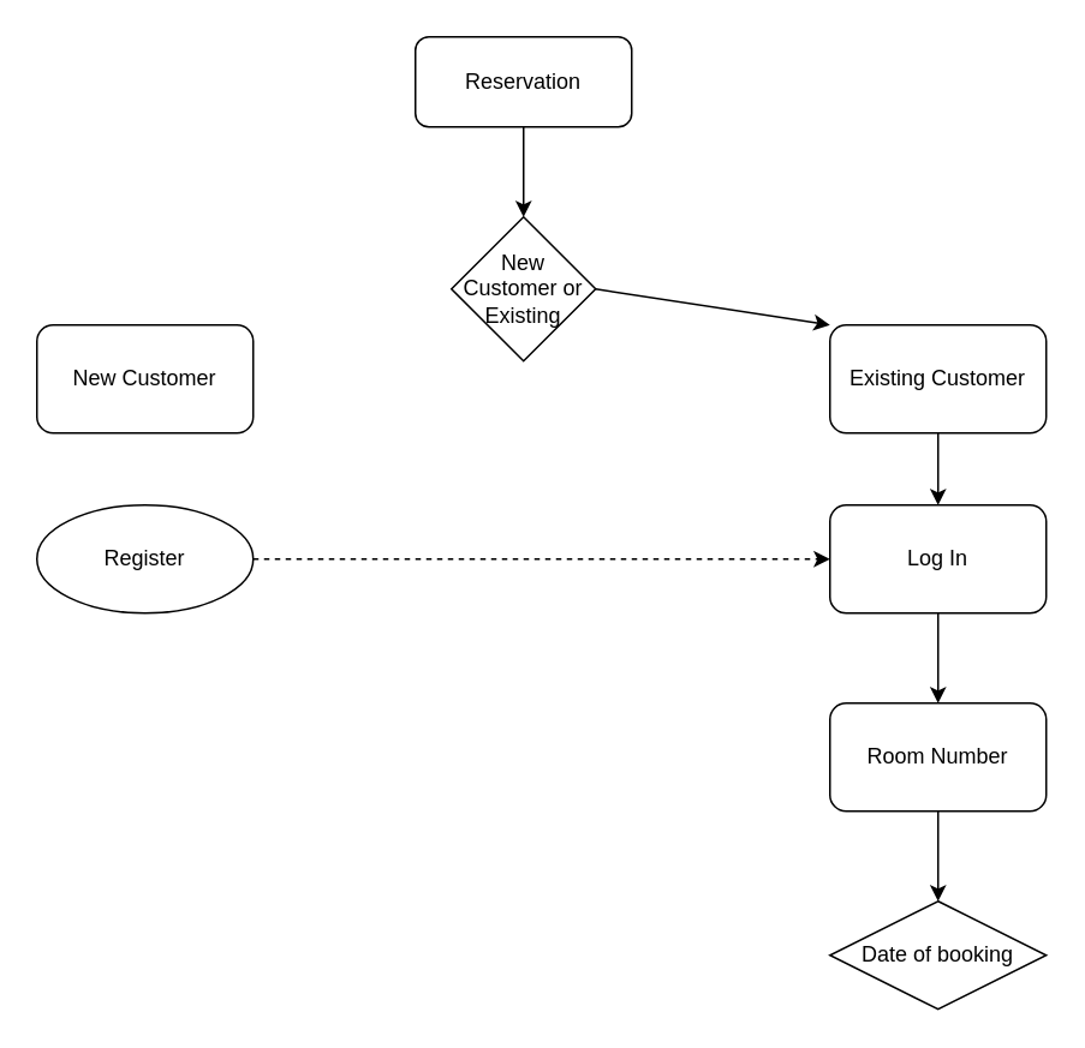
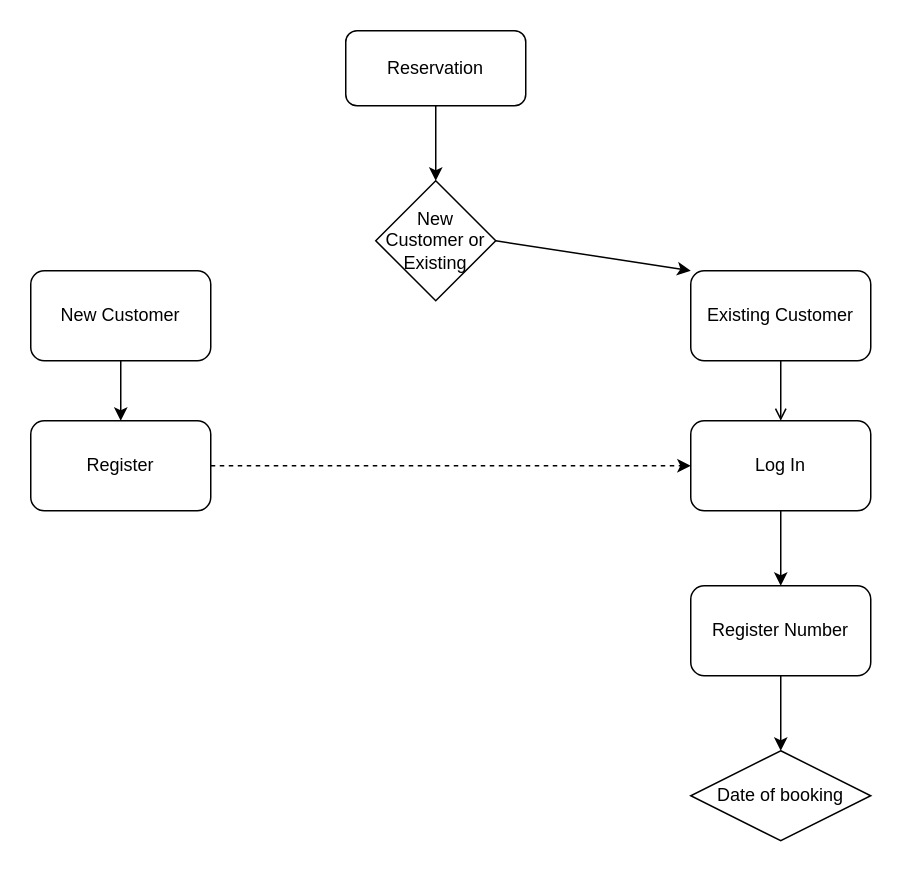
  <mxCell id="0" />
  <mxCell id="1" parent="0" />
  <mxCell id="2" value="Reservation" style="rounded=1;whiteSpace=wrap;html=1;" vertex="1" parent="1"><mxGeometry x="230" y="20" width="120" height="50" as="geometry" /></mxCell>
  <mxCell id="3" value="Date of booking" style="rhombus;whiteSpace=wrap;html=1;" vertex="1" parent="1"><mxGeometry x="460" y="500" width="120" height="60" as="geometry" /></mxCell>
- <mxCell id="4" value="Room Number" style="rounded=1;whiteSpace=wrap;html=1;" vertex="1" parent="1"><mxGeometry x="460" y="390" width="120" height="60" as="geometry" /></mxCell>
+ <mxCell id="4" value="Register Number" style="rounded=1;whiteSpace=wrap;html=1;" vertex="1" parent="1"><mxGeometry x="460" y="390" width="120" height="60" as="geometry" /></mxCell>
  <mxCell id="5" value="Log In" style="rounded=1;whiteSpace=wrap;html=1;" vertex="1" parent="1"><mxGeometry x="460" y="280" width="120" height="60" as="geometry" /></mxCell>
  <mxCell id="6" value="Existing Customer" style="rounded=1;whiteSpace=wrap;html=1;" vertex="1" parent="1"><mxGeometry x="460" y="180" width="120" height="60" as="geometry" /></mxCell>
- <mxCell id="7" value="Register" style="ellipse;whiteSpace=wrap;html=1;" vertex="1" parent="1"><mxGeometry x="20" y="280" width="120" height="60" as="geometry" /></mxCell>
+ <mxCell id="7" value="Register" style="rounded=1;whiteSpace=wrap;html=1;" vertex="1" parent="1"><mxGeometry x="20" y="280" width="120" height="60" as="geometry" /></mxCell>
  <mxCell id="8" value="New Customer" style="rounded=1;whiteSpace=wrap;html=1;" vertex="1" parent="1"><mxGeometry x="20" y="180" width="120" height="60" as="geometry" /></mxCell>
  <mxCell id="9" value="New Customer or Existing" style="rhombus;whiteSpace=wrap;html=1;" vertex="1" parent="1"><mxGeometry x="250" y="120" width="80" height="80" as="geometry" /></mxCell>
  <mxCell id="10" value="" style="endArrow=classic;html=1;rounded=0;exitX=0.5;exitY=1;exitDx=0;exitDy=0;entryX=0.5;entryY=0;entryDx=0;entryDy=0;" edge="1" parent="1" source="2" target="9"><mxGeometry width="50" height="50" relative="1" as="geometry"><mxPoint x="290" y="320" as="sourcePoint" /><mxPoint x="340" y="270" as="targetPoint" /></mxGeometry></mxCell>
  <mxCell id="11" value="" style="endArrow=classic;html=1;rounded=0;exitX=0.5;exitY=1;exitDx=0;exitDy=0;entryX=0.5;entryY=0;entryDx=0;entryDy=0;" edge="1" parent="1" source="5" target="4"><mxGeometry width="50" height="50" relative="1" as="geometry"><mxPoint x="290" y="320" as="sourcePoint" /><mxPoint x="340" y="270" as="targetPoint" /></mxGeometry></mxCell>
- <mxCell id="12" value="" style="endArrow=classic;html=1;rounded=0;exitX=0.5;exitY=1;exitDx=0;exitDy=0;entryX=0.5;entryY=0;entryDx=0;entryDy=0;" edge="1" parent="1" source="6" target="5"><mxGeometry width="50" height="50" relative="1" as="geometry"><mxPoint x="290" y="320" as="sourcePoint" /><mxPoint x="340" y="270" as="targetPoint" /></mxGeometry></mxCell>
+ <mxCell id="12" value="" style="endArrow=open;html=1;rounded=0;exitX=0.5;exitY=1;exitDx=0;exitDy=0;entryX=0.5;entryY=0;entryDx=0;entryDy=0;" edge="1" parent="1" source="6" target="5"><mxGeometry width="50" height="50" relative="1" as="geometry"><mxPoint x="290" y="320" as="sourcePoint" /><mxPoint x="340" y="270" as="targetPoint" /></mxGeometry></mxCell>
  <mxCell id="13" value="" style="endArrow=classic;html=1;rounded=0;exitX=1;exitY=0.5;exitDx=0;exitDy=0;entryX=0;entryY=0;entryDx=0;entryDy=0;" edge="1" parent="1" source="9" target="6"><mxGeometry width="50" height="50" relative="1" as="geometry"><mxPoint x="290" y="320" as="sourcePoint" /><mxPoint x="340" y="270" as="targetPoint" /></mxGeometry></mxCell>
  <mxCell id="14" value="" style="endArrow=classic;html=1;rounded=0;exitX=1;exitY=0.5;exitDx=0;exitDy=0;entryX=0;entryY=0.5;entryDx=0;entryDy=0;dashed=1;" edge="1" parent="1" source="7" target="5"><mxGeometry width="50" height="50" relative="1" as="geometry"><mxPoint x="290" y="320" as="sourcePoint" /><mxPoint x="340" y="270" as="targetPoint" /></mxGeometry></mxCell>
+ <mxCell id="15" value="" style="endArrow=classic;html=1;rounded=0;exitX=0.5;exitY=1;exitDx=0;exitDy=0;entryX=0.5;entryY=0;entryDx=0;entryDy=0;" edge="1" parent="1" source="8" target="7"><mxGeometry width="50" height="50" relative="1" as="geometry"><mxPoint x="290" y="320" as="sourcePoint" /><mxPoint x="340" y="270" as="targetPoint" /></mxGeometry></mxCell>
  <mxCell id="16" value="" style="endArrow=classic;html=1;rounded=0;exitX=0.5;exitY=1;exitDx=0;exitDy=0;entryX=0.5;entryY=0;entryDx=0;entryDy=0;" edge="1" parent="1" source="4" target="3"><mxGeometry width="50" height="50" relative="1" as="geometry"><mxPoint x="290" y="320" as="sourcePoint" /><mxPoint x="340" y="270" as="targetPoint" /></mxGeometry></mxCell>
